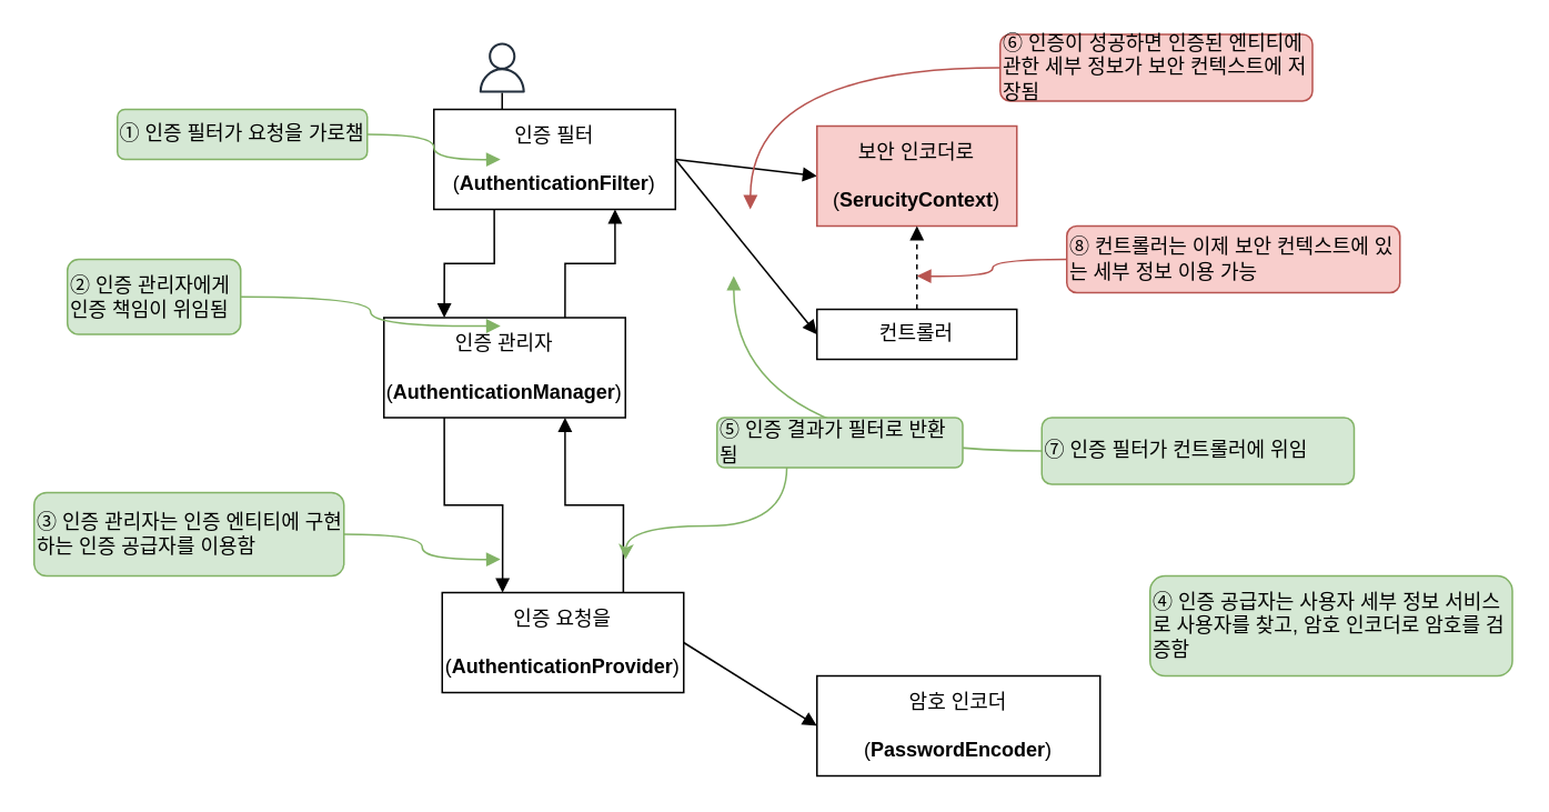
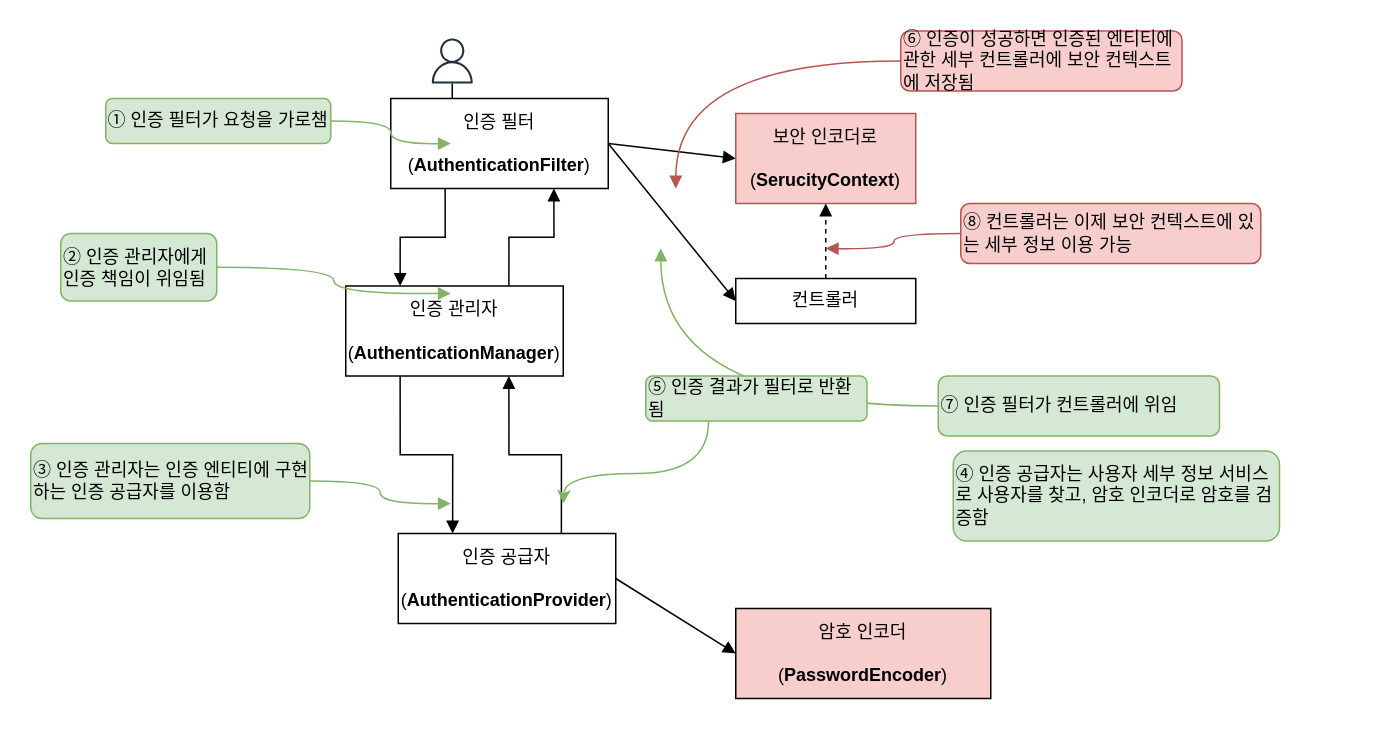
  <mxCell id="0" />
  <mxCell id="1" parent="0" />
  <mxCell id="2" style="edgeStyle=orthogonalEdgeStyle;rounded=0;orthogonalLoop=1;jettySize=auto;html=1;entryX=0.25;entryY=0;entryDx=0;entryDy=0;endArrow=block;endFill=1;" edge="1" parent="1" source="3" target="7"><mxGeometry relative="1" as="geometry" /></mxCell>
  <mxCell id="3" value="" style="sketch=0;outlineConnect=0;fontColor=#232F3E;gradientColor=none;fillColor=#232F3D;strokeColor=none;dashed=0;verticalLabelPosition=bottom;verticalAlign=top;align=center;html=1;fontSize=12;fontStyle=0;aspect=fixed;pointerEvents=1;shape=mxgraph.aws4.user;" vertex="1" parent="1"><mxGeometry x="286" y="25" width="30" height="30" as="geometry" /></mxCell>
  <mxCell id="4" style="edgeStyle=orthogonalEdgeStyle;rounded=0;orthogonalLoop=1;jettySize=auto;html=1;exitX=0.25;exitY=1;exitDx=0;exitDy=0;entryX=0.25;entryY=0;entryDx=0;entryDy=0;endArrow=block;endFill=1;" edge="1" parent="1" source="7" target="10"><mxGeometry relative="1" as="geometry" /></mxCell>
  <mxCell id="5" style="rounded=0;orthogonalLoop=1;jettySize=auto;html=1;exitX=1;exitY=0.5;exitDx=0;exitDy=0;entryX=0;entryY=0.5;entryDx=0;entryDy=0;endArrow=block;endFill=1;" edge="1" parent="1" source="7" target="14"><mxGeometry relative="1" as="geometry" /></mxCell>
  <mxCell id="6" style="rounded=0;orthogonalLoop=1;jettySize=auto;html=1;entryX=0;entryY=0.5;entryDx=0;entryDy=0;exitX=1;exitY=0.5;exitDx=0;exitDy=0;endArrow=block;endFill=1;" edge="1" parent="1" source="7" target="27"><mxGeometry relative="1" as="geometry" /></mxCell>
  <mxCell id="7" value="인증 필터&lt;br&gt;&lt;br&gt;(&lt;b&gt;AuthenticationFilter&lt;/b&gt;)" style="rounded=0;whiteSpace=wrap;html=1;" vertex="1" parent="1"><mxGeometry x="260" y="65" width="145" height="60" as="geometry" /></mxCell>
  <mxCell id="8" style="edgeStyle=orthogonalEdgeStyle;rounded=0;orthogonalLoop=1;jettySize=auto;html=1;exitX=0.25;exitY=1;exitDx=0;exitDy=0;entryX=0.25;entryY=0;entryDx=0;entryDy=0;endArrow=block;endFill=1;" edge="1" parent="1" source="10" target="13"><mxGeometry relative="1" as="geometry" /></mxCell>
  <mxCell id="9" style="edgeStyle=orthogonalEdgeStyle;rounded=0;orthogonalLoop=1;jettySize=auto;html=1;exitX=0.75;exitY=0;exitDx=0;exitDy=0;entryX=0.75;entryY=1;entryDx=0;entryDy=0;endArrow=block;endFill=1;" edge="1" parent="1" source="10" target="7"><mxGeometry relative="1" as="geometry" /></mxCell>
  <mxCell id="10" value="인증 관리자&lt;br&gt;&lt;br&gt;(&lt;b&gt;AuthenticationManager&lt;/b&gt;)" style="rounded=0;whiteSpace=wrap;html=1;" vertex="1" parent="1"><mxGeometry x="230" y="190" width="145" height="60" as="geometry" /></mxCell>
  <mxCell id="11" style="edgeStyle=orthogonalEdgeStyle;rounded=0;orthogonalLoop=1;jettySize=auto;html=1;exitX=0.75;exitY=0;exitDx=0;exitDy=0;entryX=0.75;entryY=1;entryDx=0;entryDy=0;endArrow=block;endFill=1;" edge="1" parent="1" source="13" target="10"><mxGeometry relative="1" as="geometry" /></mxCell>
  <mxCell id="12" style="rounded=0;orthogonalLoop=1;jettySize=auto;html=1;entryX=0;entryY=0.5;entryDx=0;entryDy=0;exitX=1;exitY=0.5;exitDx=0;exitDy=0;endArrow=block;endFill=1;" edge="1" parent="1" source="13" target="15"><mxGeometry relative="1" as="geometry" /></mxCell>
- <mxCell id="13" value="인증 요청을&lt;br&gt;&lt;br&gt;(&lt;b&gt;AuthenticationProvider&lt;/b&gt;)" style="rounded=0;whiteSpace=wrap;html=1;" vertex="1" parent="1"><mxGeometry x="265" y="355" width="145" height="60" as="geometry" /></mxCell>
+ <mxCell id="13" value="인증 공급자&lt;br&gt;&lt;br&gt;(&lt;b&gt;AuthenticationProvider&lt;/b&gt;)" style="rounded=0;whiteSpace=wrap;html=1;" vertex="1" parent="1"><mxGeometry x="265" y="355" width="145" height="60" as="geometry" /></mxCell>
  <mxCell id="14" value="보안 인코더로&lt;br&gt;&lt;br&gt;(&lt;b&gt;SerucityContext&lt;/b&gt;)" style="rounded=0;whiteSpace=wrap;html=1;fillColor=#f8cecc;strokeColor=#b85450;" vertex="1" parent="1"><mxGeometry x="490" y="75" width="120" height="60" as="geometry" /></mxCell>
- <mxCell id="15" value="암호 인코더&lt;br&gt;&lt;br&gt;(&lt;b&gt;PasswordEncoder&lt;/b&gt;)" style="rounded=0;whiteSpace=wrap;html=1;" vertex="1" parent="1"><mxGeometry x="490" y="405" width="170" height="60" as="geometry" /></mxCell>
+ <mxCell id="15" value="암호 인코더&lt;br&gt;&lt;br&gt;(&lt;b&gt;PasswordEncoder&lt;/b&gt;)" style="rounded=0;whiteSpace=wrap;html=1;fillColor=#f8cecc;" vertex="1" parent="1"><mxGeometry x="490" y="405" width="170" height="60" as="geometry" /></mxCell>
  <mxCell id="16" style="edgeStyle=orthogonalEdgeStyle;rounded=0;orthogonalLoop=1;jettySize=auto;html=1;endArrow=block;endFill=1;curved=1;fillColor=#d5e8d4;strokeColor=#82b366;" edge="1" parent="1" source="17"><mxGeometry relative="1" as="geometry"><mxPoint x="300" y="95" as="targetPoint" /></mxGeometry></mxCell>
  <mxCell id="17" value="① 인증 필터가 요청을 가로챔" style="text;html=1;strokeColor=#82b366;fillColor=#d5e8d4;align=center;verticalAlign=middle;whiteSpace=wrap;rounded=1;" vertex="1" parent="1"><mxGeometry x="70" y="65" width="150" height="30" as="geometry" /></mxCell>
  <mxCell id="18" style="edgeStyle=orthogonalEdgeStyle;rounded=0;orthogonalLoop=1;jettySize=auto;html=1;fillColor=#d5e8d4;strokeColor=#82b366;curved=1;endArrow=block;endFill=1;" edge="1" parent="1" source="19"><mxGeometry relative="1" as="geometry"><mxPoint x="300" y="195" as="targetPoint" /></mxGeometry></mxCell>
  <mxCell id="19" value="② 인증 관리자에게 &lt;br&gt;인증 책임이 위임됨" style="text;html=1;strokeColor=#82b366;fillColor=#d5e8d4;align=left;verticalAlign=middle;whiteSpace=wrap;rounded=1;" vertex="1" parent="1"><mxGeometry x="40" y="155" width="104" height="45" as="geometry" /></mxCell>
  <mxCell id="20" style="edgeStyle=orthogonalEdgeStyle;rounded=0;orthogonalLoop=1;jettySize=auto;html=1;curved=1;fillColor=#d5e8d4;strokeColor=#82b366;endArrow=block;endFill=1;" edge="1" parent="1" source="21"><mxGeometry relative="1" as="geometry"><mxPoint x="300" y="335" as="targetPoint" /></mxGeometry></mxCell>
  <mxCell id="21" value="③ 인증 관리자는 인증 엔티티에 구현하는 인증 공급자를 이용함" style="text;html=1;strokeColor=#82b366;fillColor=#d5e8d4;align=left;verticalAlign=middle;whiteSpace=wrap;rounded=1;" vertex="1" parent="1"><mxGeometry x="20" y="295" width="186" height="50" as="geometry" /></mxCell>
  <mxCell id="22" style="edgeStyle=orthogonalEdgeStyle;rounded=0;orthogonalLoop=1;jettySize=auto;html=1;fillColor=#f8cecc;strokeColor=#b85450;curved=1;endArrow=block;endFill=1;" edge="1" parent="1" source="23"><mxGeometry relative="1" as="geometry"><mxPoint x="450" y="125" as="targetPoint" /></mxGeometry></mxCell>
- <mxCell id="23" value="⑥ 인증이 성공하면 인증된 엔티티에 관한 세부 정보가 보안 컨텍스트에 저장됨" style="text;html=1;strokeColor=#b85450;fillColor=#f8cecc;align=left;verticalAlign=middle;whiteSpace=wrap;rounded=1;" vertex="1" parent="1"><mxGeometry x="600" y="20" width="187.5" height="40" as="geometry" /></mxCell>
+ <mxCell id="23" value="⑥ 인증이 성공하면 인증된 엔티티에 관한 세부 컨트롤러에 보안 컨텍스트에 저장됨" style="text;html=1;strokeColor=#b85450;fillColor=#f8cecc;align=left;verticalAlign=middle;whiteSpace=wrap;rounded=1;" vertex="1" parent="1"><mxGeometry x="600" y="20" width="187.5" height="40" as="geometry" /></mxCell>
  <mxCell id="24" style="edgeStyle=orthogonalEdgeStyle;rounded=0;orthogonalLoop=1;jettySize=auto;html=1;fillColor=#d5e8d4;strokeColor=#82b366;curved=1;endArrow=block;endFill=1;" edge="1" parent="1" source="25"><mxGeometry relative="1" as="geometry"><mxPoint x="440" y="165" as="targetPoint" /></mxGeometry></mxCell>
  <mxCell id="25" value="⑦ 인증 필터가 컨트롤러에 위임" style="text;html=1;strokeColor=#82b366;fillColor=#d5e8d4;align=left;verticalAlign=middle;whiteSpace=wrap;rounded=1;" vertex="1" parent="1"><mxGeometry x="625" y="250" width="187.5" height="40" as="geometry" /></mxCell>
  <mxCell id="26" style="edgeStyle=orthogonalEdgeStyle;rounded=0;orthogonalLoop=1;jettySize=auto;html=1;entryX=0.5;entryY=1;entryDx=0;entryDy=0;endArrow=block;endFill=1;dashed=1;" edge="1" parent="1" source="27" target="14"><mxGeometry relative="1" as="geometry" /></mxCell>
  <mxCell id="27" value="컨트롤러" style="rounded=0;whiteSpace=wrap;html=1;" vertex="1" parent="1"><mxGeometry x="490" y="185" width="120" height="30" as="geometry" /></mxCell>
- <mxCell id="28" value="④ 인증 공급자는 사용자 세부 정보 서비스로 사용자를 찾고, 암호 인코더로 암호를 검증함" style="text;html=1;strokeColor=#82b366;fillColor=#d5e8d4;align=left;verticalAlign=middle;whiteSpace=wrap;rounded=1;" vertex="1" parent="1"><mxGeometry x="690" y="345" width="217.5" height="60" as="geometry" /></mxCell>
+ <mxCell id="28" value="④ 인증 공급자는 사용자 세부 정보 서비스로 사용자를 찾고, 암호 인코더로 암호를 검증함" style="text;html=1;strokeColor=#82b366;fillColor=#d5e8d4;align=left;verticalAlign=middle;whiteSpace=wrap;rounded=1;" vertex="1" parent="1"><mxGeometry x="635" y="300" width="217.5" height="60" as="geometry" /></mxCell>
  <mxCell id="29" style="edgeStyle=orthogonalEdgeStyle;rounded=0;orthogonalLoop=1;jettySize=auto;html=1;exitX=0.25;exitY=1;exitDx=0;exitDy=0;curved=1;fillColor=#d5e8d4;strokeColor=#82b366;" edge="1" parent="1"><mxGeometry relative="1" as="geometry"><mxPoint x="375" y="335" as="targetPoint" /><mxPoint x="471.875" y="280" as="sourcePoint" /><Array as="points"><mxPoint x="472" y="315" /><mxPoint x="376" y="315" /></Array></mxGeometry></mxCell>
  <mxCell id="30" value="⑤ 인증 결과가 필터로 반환됨" style="text;html=1;strokeColor=#82b366;fillColor=#d5e8d4;align=left;verticalAlign=middle;whiteSpace=wrap;rounded=1;" vertex="1" parent="1"><mxGeometry x="430" y="250" width="147.5" height="30" as="geometry" /></mxCell>
  <mxCell id="31" style="edgeStyle=orthogonalEdgeStyle;rounded=0;orthogonalLoop=1;jettySize=auto;html=1;fillColor=#f8cecc;strokeColor=#b85450;curved=1;endArrow=block;endFill=1;" edge="1" parent="1" source="32"><mxGeometry relative="1" as="geometry"><mxPoint x="550" y="165" as="targetPoint" /></mxGeometry></mxCell>
  <mxCell id="32" value="⑧ 컨트롤러는 이제 보안 컨텍스트에 있는 세부 정보 이용 가능" style="text;html=1;strokeColor=#b85450;fillColor=#f8cecc;align=left;verticalAlign=middle;whiteSpace=wrap;rounded=1;" vertex="1" parent="1"><mxGeometry x="640" y="135" width="200" height="40" as="geometry" /></mxCell>
